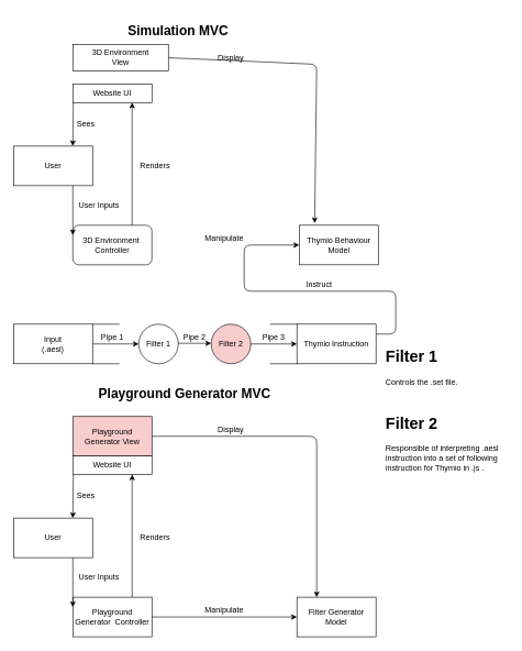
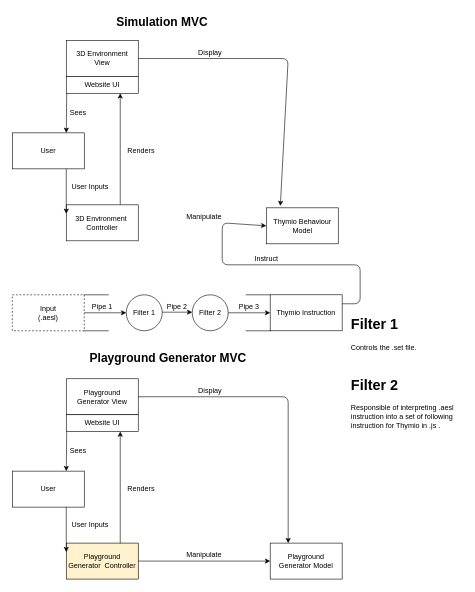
  <mxCell id="0" />
  <mxCell id="1" parent="0" />
- <mxCell id="2" value="Input&lt;br&gt;(.aesl)" style="rounded=0;whiteSpace=wrap;html=1;" vertex="1" parent="1"><mxGeometry x="20" y="491" width="120" height="60" as="geometry" /></mxCell>
+ <mxCell id="2" value="Input&lt;br&gt;(.aesl)" style="rounded=0;whiteSpace=wrap;html=1;dashed=1;" vertex="1" parent="1"><mxGeometry x="20" y="491" width="120" height="60" as="geometry" /></mxCell>
  <mxCell id="3" value="Thymio Instruction" style="rounded=0;whiteSpace=wrap;html=1;" vertex="1" parent="1"><mxGeometry x="450" y="491" width="120" height="60" as="geometry" /></mxCell>
- <mxCell id="4" value="Filter Generator Model" style="rounded=0;whiteSpace=wrap;html=1;" vertex="1" parent="1"><mxGeometry x="450" y="905" width="120" height="60" as="geometry" /></mxCell>
- <mxCell id="5" value="3D Environment&amp;nbsp; Controller" style="whiteSpace=wrap;html=1;rounded=1;" vertex="1" parent="1"><mxGeometry x="110" y="341" width="120" height="60" as="geometry" /></mxCell>
- <mxCell id="6" value="3D Environment&lt;br&gt;View" style="rounded=0;whiteSpace=wrap;html=1;" vertex="1" parent="1"><mxGeometry x="110" y="67" width="145" height="40" as="geometry" /></mxCell>
+ <mxCell id="4" value="Playground Generator Model" style="rounded=0;whiteSpace=wrap;html=1;" vertex="1" parent="1"><mxGeometry x="450" y="905" width="120" height="60" as="geometry" /></mxCell>
+ <mxCell id="5" value="3D Environment&amp;nbsp; Controller" style="rounded=0;whiteSpace=wrap;html=1;" vertex="1" parent="1"><mxGeometry x="110" y="341" width="120" height="60" as="geometry" /></mxCell>
+ <mxCell id="6" value="3D Environment&lt;br&gt;View" style="rounded=0;whiteSpace=wrap;html=1;" vertex="1" parent="1"><mxGeometry x="110" y="67" width="120" height="60" as="geometry" /></mxCell>
  <mxCell id="7" value="Website UI" style="rounded=0;whiteSpace=wrap;html=1;" vertex="1" parent="1"><mxGeometry x="110" y="127" width="120" height="28" as="geometry" /></mxCell>
  <mxCell id="8" value="User" style="rounded=0;whiteSpace=wrap;html=1;" vertex="1" parent="1"><mxGeometry x="20" y="221" width="120" height="60" as="geometry" /></mxCell>
  <mxCell id="9" value="" style="shape=partialRectangle;whiteSpace=wrap;html=1;left=0;right=0;fillColor=none;" vertex="1" parent="1"><mxGeometry x="140" y="491" width="40" height="60" as="geometry" /></mxCell>
  <mxCell id="10" value="" style="shape=partialRectangle;whiteSpace=wrap;html=1;left=0;right=0;fillColor=none;rotation=180;" vertex="1" parent="1"><mxGeometry x="410" y="491" width="40" height="60" as="geometry" /></mxCell>
  <mxCell id="11" value="Filter 1" style="ellipse;whiteSpace=wrap;html=1;aspect=fixed;" vertex="1" parent="1"><mxGeometry x="210" y="491" width="60" height="60" as="geometry" /></mxCell>
- <mxCell id="12" value="Filter 2" style="ellipse;whiteSpace=wrap;html=1;aspect=fixed;fillColor=#f8cecc;" vertex="1" parent="1"><mxGeometry x="320" y="491" width="60" height="60" as="geometry" /></mxCell>
+ <mxCell id="12" value="Filter 2" style="ellipse;whiteSpace=wrap;html=1;aspect=fixed;" vertex="1" parent="1"><mxGeometry x="320" y="491" width="60" height="60" as="geometry" /></mxCell>
  <mxCell id="13" value="" style="endArrow=classic;html=1;exitX=0;exitY=0.5;exitDx=0;exitDy=0;entryX=0;entryY=0.5;entryDx=0;entryDy=0;" edge="1" parent="1" source="9" target="11"><mxGeometry width="50" height="50" relative="1" as="geometry"><mxPoint x="140" y="601" as="sourcePoint" /><mxPoint x="190" y="551" as="targetPoint" /></mxGeometry></mxCell>
  <mxCell id="14" value="" style="endArrow=classic;html=1;exitX=0;exitY=0.5;exitDx=0;exitDy=0;" edge="1" parent="1"><mxGeometry width="50" height="50" relative="1" as="geometry"><mxPoint x="270" y="520" as="sourcePoint" /><mxPoint x="320" y="520" as="targetPoint" /></mxGeometry></mxCell>
  <mxCell id="15" value="" style="endArrow=classic;html=1;exitX=0;exitY=0.5;exitDx=0;exitDy=0;entryX=0;entryY=0.5;entryDx=0;entryDy=0;" edge="1" parent="1"><mxGeometry width="50" height="50" relative="1" as="geometry"><mxPoint x="380" y="521" as="sourcePoint" /><mxPoint x="450" y="521" as="targetPoint" /></mxGeometry></mxCell>
- <mxCell id="16" value="Thymio Behaviour&lt;br&gt;Model" style="rounded=0;whiteSpace=wrap;html=1;" vertex="1" parent="1"><mxGeometry x="453.5" y="341" width="120" height="60" as="geometry" /></mxCell>
+ <mxCell id="16" value="Thymio Behaviour&lt;br&gt;Model" style="rounded=0;whiteSpace=wrap;html=1;" vertex="1" parent="1"><mxGeometry x="443.5" y="346" width="120" height="60" as="geometry" /></mxCell>
  <mxCell id="17" value="" style="endArrow=classic;html=1;entryX=0.75;entryY=0;entryDx=0;entryDy=0;exitX=0.006;exitY=0.988;exitDx=0;exitDy=0;exitPerimeter=0;" edge="1" parent="1" source="7" target="8"><mxGeometry width="50" height="50" relative="1" as="geometry"><mxPoint x="110" y="161" as="sourcePoint" /><mxPoint x="310" y="141" as="targetPoint" /></mxGeometry></mxCell>
  <mxCell id="18" value="Sees" style="text;html=1;strokeColor=none;fillColor=none;align=center;verticalAlign=middle;whiteSpace=wrap;rounded=0;" vertex="1" parent="1"><mxGeometry x="110" y="178" width="40" height="20" as="geometry" /></mxCell>
  <mxCell id="19" value="" style="endArrow=classic;html=1;exitX=0.75;exitY=1;exitDx=0;exitDy=0;entryX=0;entryY=0.25;entryDx=0;entryDy=0;" edge="1" parent="1" source="8" target="5"><mxGeometry width="50" height="50" relative="1" as="geometry"><mxPoint x="20" y="621" as="sourcePoint" /><mxPoint x="70" y="571" as="targetPoint" /></mxGeometry></mxCell>
  <mxCell id="20" value="User Inputs" style="text;html=1;strokeColor=none;fillColor=none;align=center;verticalAlign=middle;whiteSpace=wrap;rounded=0;" vertex="1" parent="1"><mxGeometry x="110" y="301" width="80" height="20" as="geometry" /></mxCell>
  <mxCell id="21" value="" style="endArrow=classic;html=1;exitX=1;exitY=0.5;exitDx=0;exitDy=0;entryX=0.195;entryY=-0.052;entryDx=0;entryDy=0;entryPerimeter=0;" edge="1" parent="1" source="6" target="16"><mxGeometry width="50" height="50" relative="1" as="geometry"><mxPoint x="570" y="335" as="sourcePoint" /><mxPoint x="480" y="321" as="targetPoint" /><Array as="points"><mxPoint x="480" y="97" /></Array></mxGeometry></mxCell>
  <mxCell id="22" value="" style="endArrow=classic;html=1;exitX=1;exitY=0.25;exitDx=0;exitDy=0;entryX=0;entryY=0.5;entryDx=0;entryDy=0;" edge="1" parent="1" source="3" target="16"><mxGeometry width="50" height="50" relative="1" as="geometry"><mxPoint x="560" y="396" as="sourcePoint" /><mxPoint x="650" y="396" as="targetPoint" /><Array as="points"><mxPoint x="600" y="506" /><mxPoint x="600" y="441" /><mxPoint x="370" y="441" /><mxPoint x="370" y="371" /></Array></mxGeometry></mxCell>
  <mxCell id="23" value="Pipe 1" style="text;html=1;strokeColor=none;fillColor=none;align=center;verticalAlign=middle;whiteSpace=wrap;rounded=0;" vertex="1" parent="1"><mxGeometry x="150" y="501" width="40" height="20" as="geometry" /></mxCell>
  <mxCell id="24" value="&lt;h1&gt;Filter 1&lt;/h1&gt;&lt;div&gt;Controls the .set file.&lt;/div&gt;" style="text;html=1;strokeColor=none;fillColor=none;spacing=5;spacingTop=-20;whiteSpace=wrap;overflow=hidden;rounded=0;" vertex="1" parent="1"><mxGeometry x="580" y="521" width="190" height="120" as="geometry" /></mxCell>
  <mxCell id="25" value="" style="endArrow=classic;html=1;exitX=0.75;exitY=0;exitDx=0;exitDy=0;entryX=0.75;entryY=1;entryDx=0;entryDy=0;" edge="1" parent="1" source="5" target="7"><mxGeometry width="50" height="50" relative="1" as="geometry"><mxPoint x="215" y="320" as="sourcePoint" /><mxPoint x="225" y="156" as="targetPoint" /></mxGeometry></mxCell>
  <mxCell id="26" value="Renders" style="text;html=1;strokeColor=none;fillColor=none;align=center;verticalAlign=middle;whiteSpace=wrap;rounded=0;" vertex="1" parent="1"><mxGeometry x="205" y="241" width="60" height="20" as="geometry" /></mxCell>
  <mxCell id="27" value="Display" style="text;html=1;strokeColor=none;fillColor=none;align=center;verticalAlign=middle;whiteSpace=wrap;rounded=0;" vertex="1" parent="1"><mxGeometry x="320" y="77" width="60" height="20" as="geometry" /></mxCell>
  <mxCell id="28" value="Manipulate" style="text;html=1;strokeColor=none;fillColor=none;align=center;verticalAlign=middle;whiteSpace=wrap;rounded=0;" vertex="1" parent="1"><mxGeometry x="310" y="351" width="60" height="20" as="geometry" /></mxCell>
- <mxCell id="29" value="Playground Generator&amp;nbsp; Controller" style="rounded=0;whiteSpace=wrap;html=1;" vertex="1" parent="1"><mxGeometry x="110" y="905" width="120" height="60" as="geometry" /></mxCell>
- <mxCell id="30" value="Playground Generator View" style="rounded=0;whiteSpace=wrap;html=1;fillColor=#f8cecc;" vertex="1" parent="1"><mxGeometry x="110" y="631" width="120" height="60" as="geometry" /></mxCell>
+ <mxCell id="29" value="Playground Generator&amp;nbsp; Controller" style="rounded=0;whiteSpace=wrap;html=1;fillColor=#fff2cc;" vertex="1" parent="1"><mxGeometry x="110" y="905" width="120" height="60" as="geometry" /></mxCell>
+ <mxCell id="30" value="Playground Generator View" style="rounded=0;whiteSpace=wrap;html=1;" vertex="1" parent="1"><mxGeometry x="110" y="631" width="120" height="60" as="geometry" /></mxCell>
  <mxCell id="31" value="Website UI" style="rounded=0;whiteSpace=wrap;html=1;" vertex="1" parent="1"><mxGeometry x="110" y="691" width="120" height="28" as="geometry" /></mxCell>
  <mxCell id="32" value="User" style="rounded=0;whiteSpace=wrap;html=1;" vertex="1" parent="1"><mxGeometry x="20" y="785" width="120" height="60" as="geometry" /></mxCell>
  <mxCell id="33" value="" style="endArrow=classic;html=1;entryX=0.75;entryY=0;entryDx=0;entryDy=0;exitX=0.006;exitY=0.988;exitDx=0;exitDy=0;exitPerimeter=0;" edge="1" parent="1" source="31" target="32"><mxGeometry width="50" height="50" relative="1" as="geometry"><mxPoint x="110" y="725" as="sourcePoint" /><mxPoint x="310" y="705" as="targetPoint" /></mxGeometry></mxCell>
  <mxCell id="34" value="Sees" style="text;html=1;strokeColor=none;fillColor=none;align=center;verticalAlign=middle;whiteSpace=wrap;rounded=0;" vertex="1" parent="1"><mxGeometry x="110" y="742" width="40" height="20" as="geometry" /></mxCell>
  <mxCell id="35" value="" style="endArrow=classic;html=1;exitX=0.75;exitY=1;exitDx=0;exitDy=0;entryX=0;entryY=0.25;entryDx=0;entryDy=0;" edge="1" parent="1" source="32" target="29"><mxGeometry width="50" height="50" relative="1" as="geometry"><mxPoint x="20" y="1185" as="sourcePoint" /><mxPoint x="70" y="1135" as="targetPoint" /></mxGeometry></mxCell>
  <mxCell id="36" value="User Inputs" style="text;html=1;strokeColor=none;fillColor=none;align=center;verticalAlign=middle;whiteSpace=wrap;rounded=0;" vertex="1" parent="1"><mxGeometry x="110" y="865" width="80" height="20" as="geometry" /></mxCell>
  <mxCell id="37" value="" style="endArrow=classic;html=1;exitX=1;exitY=0.5;exitDx=0;exitDy=0;entryX=0;entryY=0.5;entryDx=0;entryDy=0;" edge="1" parent="1" source="29"><mxGeometry width="50" height="50" relative="1" as="geometry"><mxPoint x="410" y="975" as="sourcePoint" /><mxPoint x="450" y="935" as="targetPoint" /></mxGeometry></mxCell>
  <mxCell id="38" value="" style="endArrow=classic;html=1;entryX=0.25;entryY=0;entryDx=0;entryDy=0;exitX=1;exitY=0.5;exitDx=0;exitDy=0;" edge="1" parent="1" source="30"><mxGeometry width="50" height="50" relative="1" as="geometry"><mxPoint x="570" y="899" as="sourcePoint" /><mxPoint x="480" y="905" as="targetPoint" /><Array as="points"><mxPoint x="480" y="661" /></Array></mxGeometry></mxCell>
  <mxCell id="39" value="" style="endArrow=classic;html=1;exitX=0.75;exitY=0;exitDx=0;exitDy=0;entryX=0.75;entryY=1;entryDx=0;entryDy=0;" edge="1" parent="1" source="29" target="31"><mxGeometry width="50" height="50" relative="1" as="geometry"><mxPoint x="215" y="884" as="sourcePoint" /><mxPoint x="225" y="720" as="targetPoint" /></mxGeometry></mxCell>
  <mxCell id="40" value="Renders" style="text;html=1;strokeColor=none;fillColor=none;align=center;verticalAlign=middle;whiteSpace=wrap;rounded=0;" vertex="1" parent="1"><mxGeometry x="205" y="805" width="60" height="20" as="geometry" /></mxCell>
  <mxCell id="41" value="Display" style="text;html=1;strokeColor=none;fillColor=none;align=center;verticalAlign=middle;whiteSpace=wrap;rounded=0;" vertex="1" parent="1"><mxGeometry x="320" y="641" width="60" height="20" as="geometry" /></mxCell>
  <mxCell id="42" value="Manipulate" style="text;html=1;strokeColor=none;fillColor=none;align=center;verticalAlign=middle;whiteSpace=wrap;rounded=0;" vertex="1" parent="1"><mxGeometry x="310" y="915" width="60" height="20" as="geometry" /></mxCell>
  <mxCell id="43" value="Playground Generator MVC" style="text;html=1;strokeColor=none;fillColor=none;align=center;verticalAlign=middle;whiteSpace=wrap;rounded=0;fontSize=20;fontStyle=1" vertex="1" parent="1"><mxGeometry x="140" y="581" width="280" height="30" as="geometry" /></mxCell>
- <mxCell id="44" value="Simulation MVC" style="text;html=1;strokeColor=none;fillColor=none;align=center;verticalAlign=middle;whiteSpace=wrap;rounded=0;fontSize=20;fontStyle=1" vertex="1" parent="1"><mxGeometry x="130" y="30" width="280" height="30" as="geometry" /></mxCell>
- <mxCell id="45" value="Instruct" style="text;html=1;strokeColor=none;fillColor=none;align=center;verticalAlign=middle;whiteSpace=wrap;rounded=0;" vertex="1" parent="1"><mxGeometry x="453.5" y="421" width="60" height="20" as="geometry" /></mxCell>
+ <mxCell id="44" value="Simulation MVC" style="text;html=1;strokeColor=none;fillColor=none;align=center;verticalAlign=middle;whiteSpace=wrap;rounded=0;fontSize=20;fontStyle=1" vertex="1" parent="1"><mxGeometry x="130" y="20" width="280" height="30" as="geometry" /></mxCell>
+ <mxCell id="45" value="Instruct" style="text;html=1;strokeColor=none;fillColor=none;align=center;verticalAlign=middle;whiteSpace=wrap;rounded=0;" vertex="1" parent="1"><mxGeometry x="413.5" y="421" width="60" height="20" as="geometry" /></mxCell>
  <mxCell id="46" value="Pipe 2" style="text;html=1;strokeColor=none;fillColor=none;align=center;verticalAlign=middle;whiteSpace=wrap;rounded=0;" vertex="1" parent="1"><mxGeometry x="275" y="501" width="40" height="20" as="geometry" /></mxCell>
  <mxCell id="47" value="Pipe 3" style="text;html=1;strokeColor=none;fillColor=none;align=center;verticalAlign=middle;whiteSpace=wrap;rounded=0;" vertex="1" parent="1"><mxGeometry x="395" y="501" width="40" height="20" as="geometry" /></mxCell>
  <mxCell id="48" value="&lt;h1&gt;Filter 2&lt;/h1&gt;&lt;div&gt;Responsible of interpreting .aesl instruction into a set of following instruction for Thymio in .js .&lt;/div&gt;" style="text;html=1;strokeColor=none;fillColor=none;spacing=5;spacingTop=-20;whiteSpace=wrap;overflow=hidden;rounded=0;" vertex="1" parent="1"><mxGeometry x="580" y="622" width="190" height="120" as="geometry" /></mxCell>
